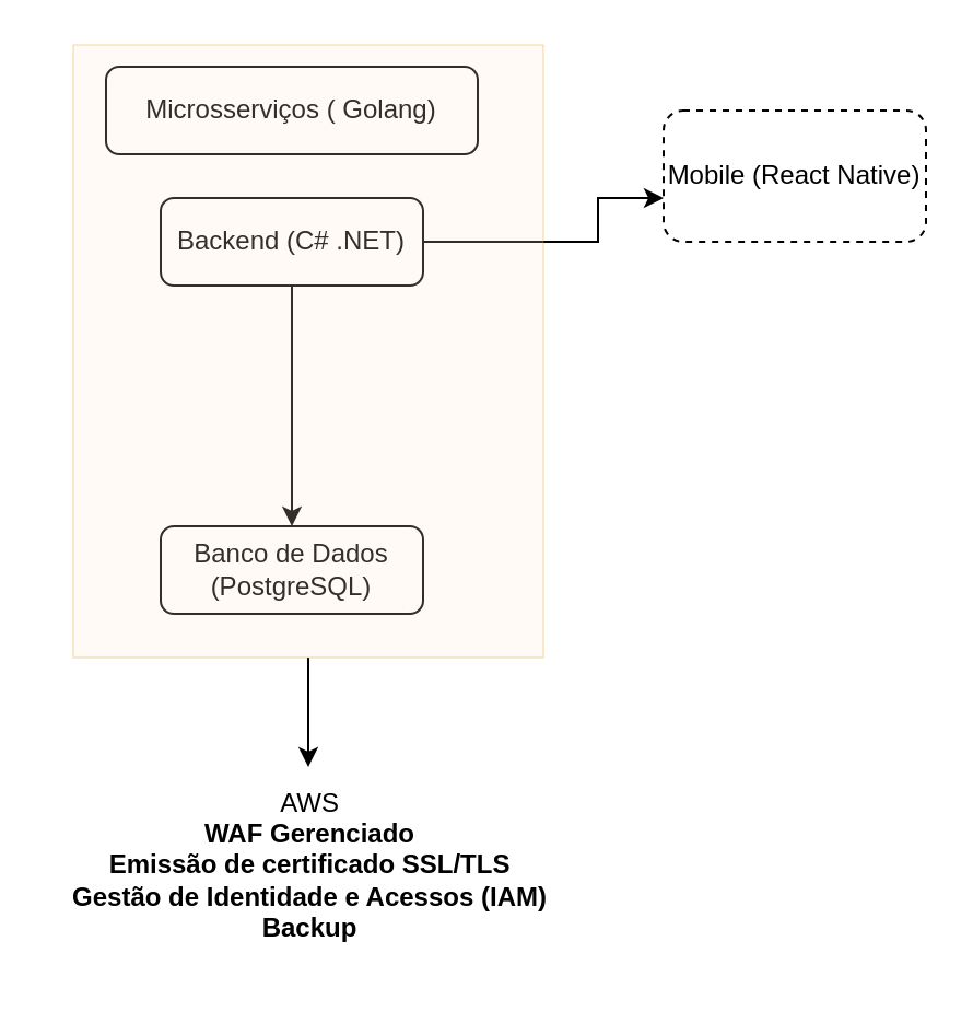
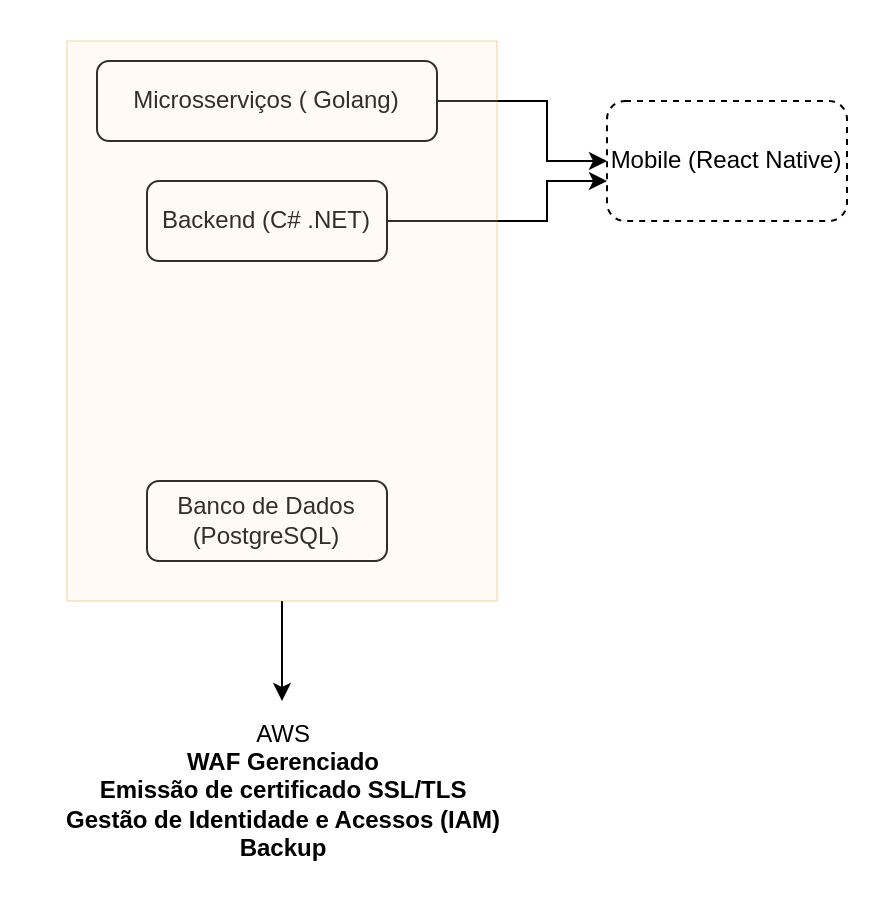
  <mxCell id="0" />
  <mxCell id="1" parent="0" />
- <mxCell id="2" value="" style="edgeStyle=orthogonalEdgeStyle;rounded=0;orthogonalLoop=1;jettySize=auto;html=1;" edge="1" parent="1" source="3" target="4"><mxGeometry relative="1" as="geometry" /></mxCell>
  <mxCell id="3" value="Backend (C# .NET)" style="rounded=1;whiteSpace=wrap;html=1;fontSize=12;glass=0;strokeWidth=1;shadow=0;" parent="1" vertex="1"><mxGeometry x="73" y="90" width="120" height="40" as="geometry" /></mxCell>
  <mxCell id="4" value="Banco de Dados (PostgreSQL)" style="rounded=1;whiteSpace=wrap;html=1;" vertex="1" parent="1"><mxGeometry x="73" y="240" width="120" height="40" as="geometry" /></mxCell>
  <mxCell id="5" value="Microsserviços ( Golang)" style="rounded=1;whiteSpace=wrap;html=1;" vertex="1" parent="1"><mxGeometry x="48" y="30" width="170" height="40" as="geometry" /></mxCell>
  <mxCell id="6" value="Mobile (React Native)" style="rounded=1;whiteSpace=wrap;html=1;dashed=1;" vertex="1" parent="1"><mxGeometry x="303" y="50" width="120" height="60" as="geometry" /></mxCell>
+ <mxCell id="7" value="" style="endArrow=classic;html=1;rounded=0;exitX=1;exitY=0.5;exitDx=0;exitDy=0;" edge="1" parent="1" source="5" target="6"><mxGeometry width="50" height="50" relative="1" as="geometry"><mxPoint x="213" y="60" as="sourcePoint" /><mxPoint x="263" as="targetPoint" y="10" /><Array as="points"><mxPoint x="273" y="50" /><mxPoint x="273" y="80" /></Array></mxGeometry></mxCell>
  <mxCell id="8" value="" style="endArrow=classic;html=1;rounded=0;entryX=0;entryY=0.667;entryDx=0;entryDy=0;entryPerimeter=0;" edge="1" parent="1" target="6"><mxGeometry width="50" height="50" relative="1" as="geometry"><mxPoint x="193" y="110" as="sourcePoint" /><mxPoint x="243" y="60" as="targetPoint" /><Array as="points"><mxPoint x="273" y="110" /><mxPoint x="273" y="90" /></Array></mxGeometry></mxCell>
  <mxCell id="9" value="" style="edgeStyle=orthogonalEdgeStyle;rounded=0;orthogonalLoop=1;jettySize=auto;html=1;" edge="1" parent="1" source="10" target="11"><mxGeometry relative="1" as="geometry" /></mxCell>
  <mxCell id="10" value="" style="swimlane;startSize=0;fillColor=#FFE6CC;strokeColor=#d79b00;swimlaneFillColor=light-dark(#FFE6CC,#EDEDED);opacity=20;" vertex="1" parent="1"><mxGeometry x="33" y="20" width="215" height="280" as="geometry" /></mxCell>
  <mxCell id="11" value="AWS&lt;div&gt;&lt;span class=&quot;notion-enable-hover&quot; data-token-index=&quot;0&quot; style=&quot;font-weight:600&quot;&gt;WAF Gerenciado&lt;/span&gt;&lt;/div&gt;&lt;div&gt;&lt;span class=&quot;notion-enable-hover&quot; data-token-index=&quot;0&quot; style=&quot;font-weight:600&quot;&gt;&lt;span class=&quot;notion-enable-hover&quot; data-token-index=&quot;0&quot;&gt;Emissão de certificado SSL/TLS&lt;/span&gt;&lt;/span&gt;&lt;/div&gt;&lt;div&gt;&lt;span class=&quot;notion-enable-hover&quot; data-token-index=&quot;0&quot; style=&quot;font-weight:600&quot;&gt;&lt;span class=&quot;notion-enable-hover&quot; data-token-index=&quot;0&quot;&gt;&lt;span class=&quot;notion-enable-hover&quot; data-token-index=&quot;0&quot;&gt;Gestão de Identidade e Acessos (IAM)&lt;/span&gt;&lt;/span&gt;&lt;/span&gt;&lt;/div&gt;&lt;div&gt;&lt;span class=&quot;notion-enable-hover&quot; data-token-index=&quot;0&quot; style=&quot;font-weight:600&quot;&gt;&lt;span class=&quot;notion-enable-hover&quot; data-token-index=&quot;0&quot;&gt;&lt;span class=&quot;notion-enable-hover&quot; data-token-index=&quot;0&quot;&gt;Backup&lt;/span&gt;&lt;/span&gt;&lt;/span&gt;&lt;/div&gt;" style="text;html=1;align=center;verticalAlign=middle;resizable=0;points=[];autosize=1;strokeColor=none;fillColor=none;" vertex="1" parent="1"><mxGeometry x="20.5" y="350" width="240" height="90" as="geometry" /></mxCell>
